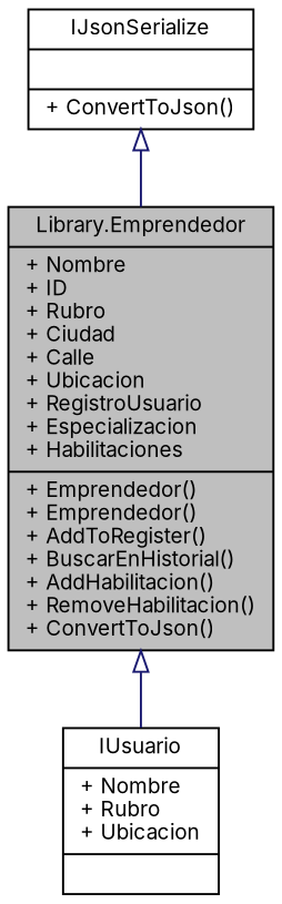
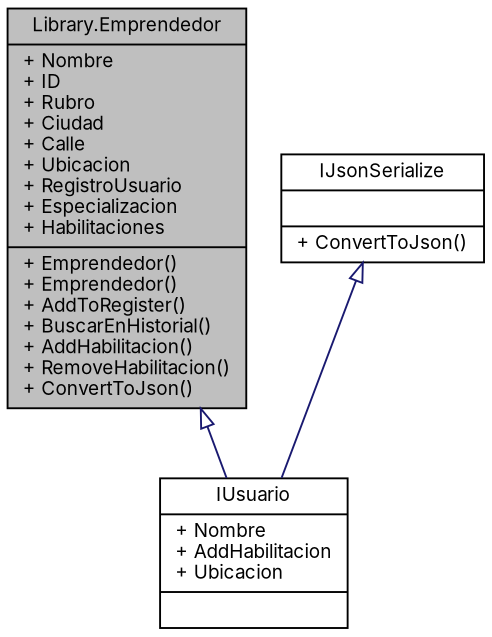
  digraph {
    fontname=Inter
    node [color=black fillcolor=white fontname=Inter fontsize=10 shape=record style=filled]
    edge [arrowtail=onormal color=midnightblue dir=back fontname=Inter fontsize=10 labelfontname=Helvetica labelfontsize=10 style=solid]
    n1 [fillcolor=grey75 fontcolor=black height=0.2 label="{Library.Emprendedor\n|+ Nombre\l+ ID\l+ Rubro\l+ Ciudad\l+ Calle\l+ Ubicacion\l+ RegistroUsuario\l+ Especializacion\l+ Habilitaciones\l|+ Emprendedor()\l+ Emprendedor()\l+ AddToRegister()\l+ BuscarEnHistorial()\l+ AddHabilitacion()\l+ RemoveHabilitacion()\l+ ConvertToJson()\l}" width=0.4]
-   n2 [height=0.2 label="{IUsuario\n|+ Nombre\l+ Rubro\l+ Ubicacion\l|}" width=0.4]
+   n2 [height=0.2 label="{IUsuario\n|+ Nombre\l+ AddHabilitacion\l+ Ubicacion\l|}" width=0.4]
    n3 [height=0.2 label="{IJsonSerialize\n||+ ConvertToJson()\l}" width=0.4]
    n1 -> n2
-   n3 -> n1
+   n3 -> n2
  }
